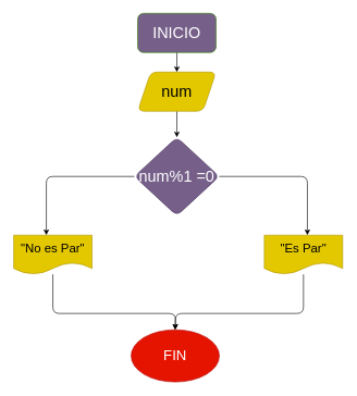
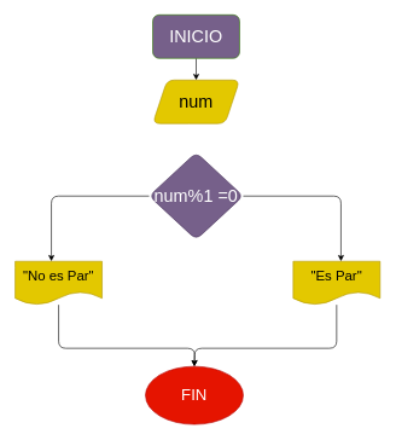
  <mxCell id="0" />
  <mxCell id="1" parent="0" />
  <mxCell id="2" value="" style="edgeStyle=none;html=1;fontSize=24;" edge="1" parent="1" source="3" target="5"><mxGeometry relative="1" as="geometry" /></mxCell>
  <mxCell id="3" value="&lt;font style=&quot;font-size: 24px;&quot;&gt;INICIO&lt;/font&gt;" style="rounded=1;whiteSpace=wrap;html=1;fillColor=#76608a;fontColor=#ffffff;strokeColor=#2D7600;" vertex="1" parent="1"><mxGeometry x="210" y="20" width="120" height="60" as="geometry" /></mxCell>
- <mxCell id="4" value="" style="edgeStyle=none;html=1;fontSize=24;" edge="1" parent="1" source="5" target="8"><mxGeometry relative="1" as="geometry" /></mxCell>
  <mxCell id="5" value="&lt;font style=&quot;font-size: 24px;&quot;&gt;num&lt;/font&gt;" style="shape=parallelogram;perimeter=parallelogramPerimeter;whiteSpace=wrap;html=1;fixedSize=1;fillColor=#e3c800;strokeColor=#B09500;fontColor=#000000;rounded=1;" vertex="1" parent="1"><mxGeometry x="210" y="110" width="120" height="60" as="geometry" /></mxCell>
  <mxCell id="6" style="edgeStyle=none;html=1;exitX=0;exitY=0.5;exitDx=0;exitDy=0;fontSize=12;" edge="1" parent="1" source="8"><mxGeometry relative="1" as="geometry"><mxPoint x="70" y="360" as="targetPoint" /><Array as="points"><mxPoint x="70" y="270" /></Array></mxGeometry></mxCell>
  <mxCell id="7" style="edgeStyle=none;html=1;exitX=1;exitY=0.5;exitDx=0;exitDy=0;fontSize=12;" edge="1" parent="1" source="8"><mxGeometry relative="1" as="geometry"><mxPoint x="470" y="360" as="targetPoint" /><Array as="points"><mxPoint x="470" y="270" /></Array></mxGeometry></mxCell>
  <mxCell id="8" value="&lt;font style=&quot;font-size: 24px;&quot;&gt;num%1 =0&lt;/font&gt;" style="rhombus;whiteSpace=wrap;html=1;fillColor=#76608a;strokeColor=#432D57;fontColor=#ffffff;rounded=1;" vertex="1" parent="1"><mxGeometry x="205" y="210" width="130" height="120" as="geometry" /></mxCell>
  <mxCell id="9" style="edgeStyle=none;html=1;fontSize=19;entryX=0.5;entryY=0;entryDx=0;entryDy=0;" edge="1" parent="1" source="10" target="13"><mxGeometry relative="1" as="geometry"><mxPoint x="270" y="480" as="targetPoint" /><Array as="points"><mxPoint x="80" y="480" /><mxPoint x="268" y="480" /></Array></mxGeometry></mxCell>
  <mxCell id="10" value="&lt;font style=&quot;font-size: 19px;&quot;&gt;&quot;No es Par&quot;&lt;/font&gt;" style="shape=document;whiteSpace=wrap;html=1;boundedLbl=1;fontSize=12;fillColor=#e3c800;fontColor=#000000;strokeColor=#B09500;" vertex="1" parent="1"><mxGeometry x="20" y="360" width="120" height="60" as="geometry" /></mxCell>
  <mxCell id="11" style="edgeStyle=none;html=1;fontSize=19;entryX=0.5;entryY=0;entryDx=0;entryDy=0;" edge="1" parent="1" source="12" target="13"><mxGeometry relative="1" as="geometry"><mxPoint x="270" y="480" as="targetPoint" /><Array as="points"><mxPoint x="464" y="480" /><mxPoint x="268" y="480" /></Array></mxGeometry></mxCell>
  <mxCell id="12" value="&lt;font style=&quot;font-size: 19px;&quot;&gt;&quot;Es Par&quot;&lt;/font&gt;" style="shape=document;whiteSpace=wrap;html=1;boundedLbl=1;fontSize=12;fillColor=#e3c800;fontColor=#000000;strokeColor=#B09500;" vertex="1" parent="1"><mxGeometry x="404" y="360" width="120" height="60" as="geometry" /></mxCell>
  <mxCell id="13" value="&lt;font style=&quot;font-size: 22px;&quot;&gt;FIN&lt;/font&gt;" style="ellipse;whiteSpace=wrap;html=1;fontSize=19;fillColor=#e51400;fontColor=#ffffff;strokeColor=#B20000;" vertex="1" parent="1"><mxGeometry x="200" y="505" width="135" height="80" as="geometry" /></mxCell>
